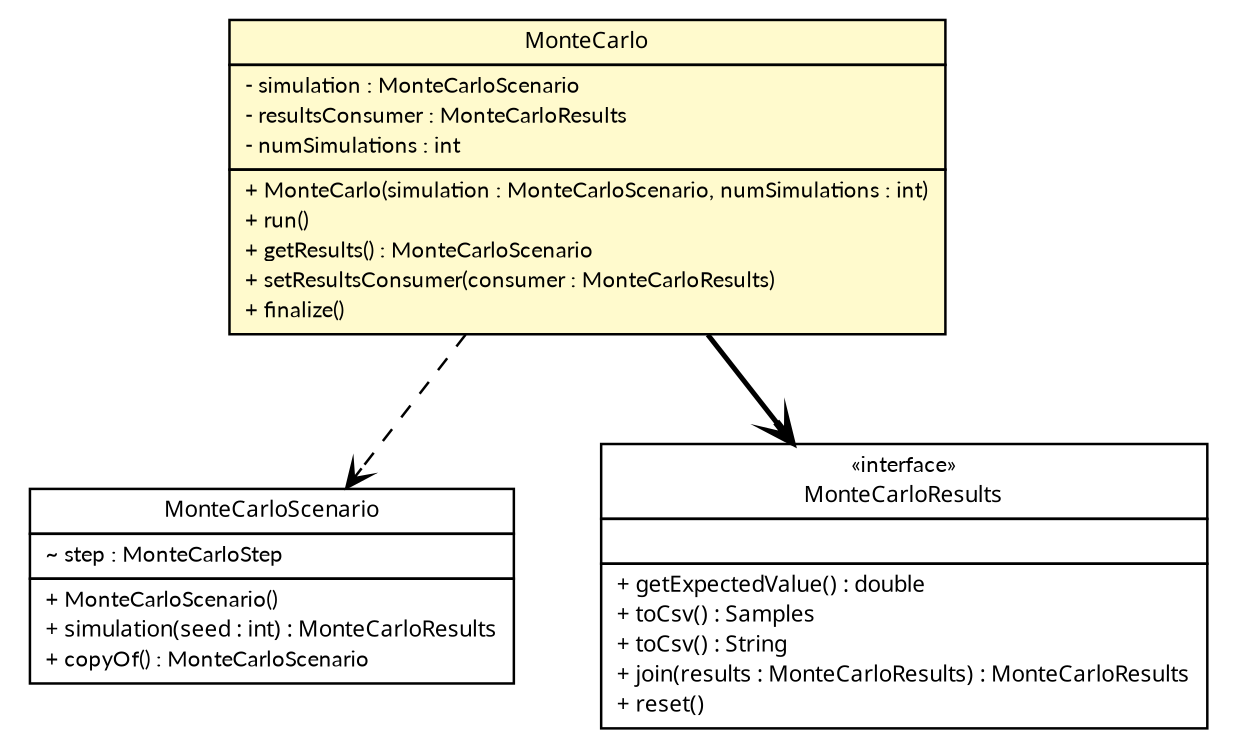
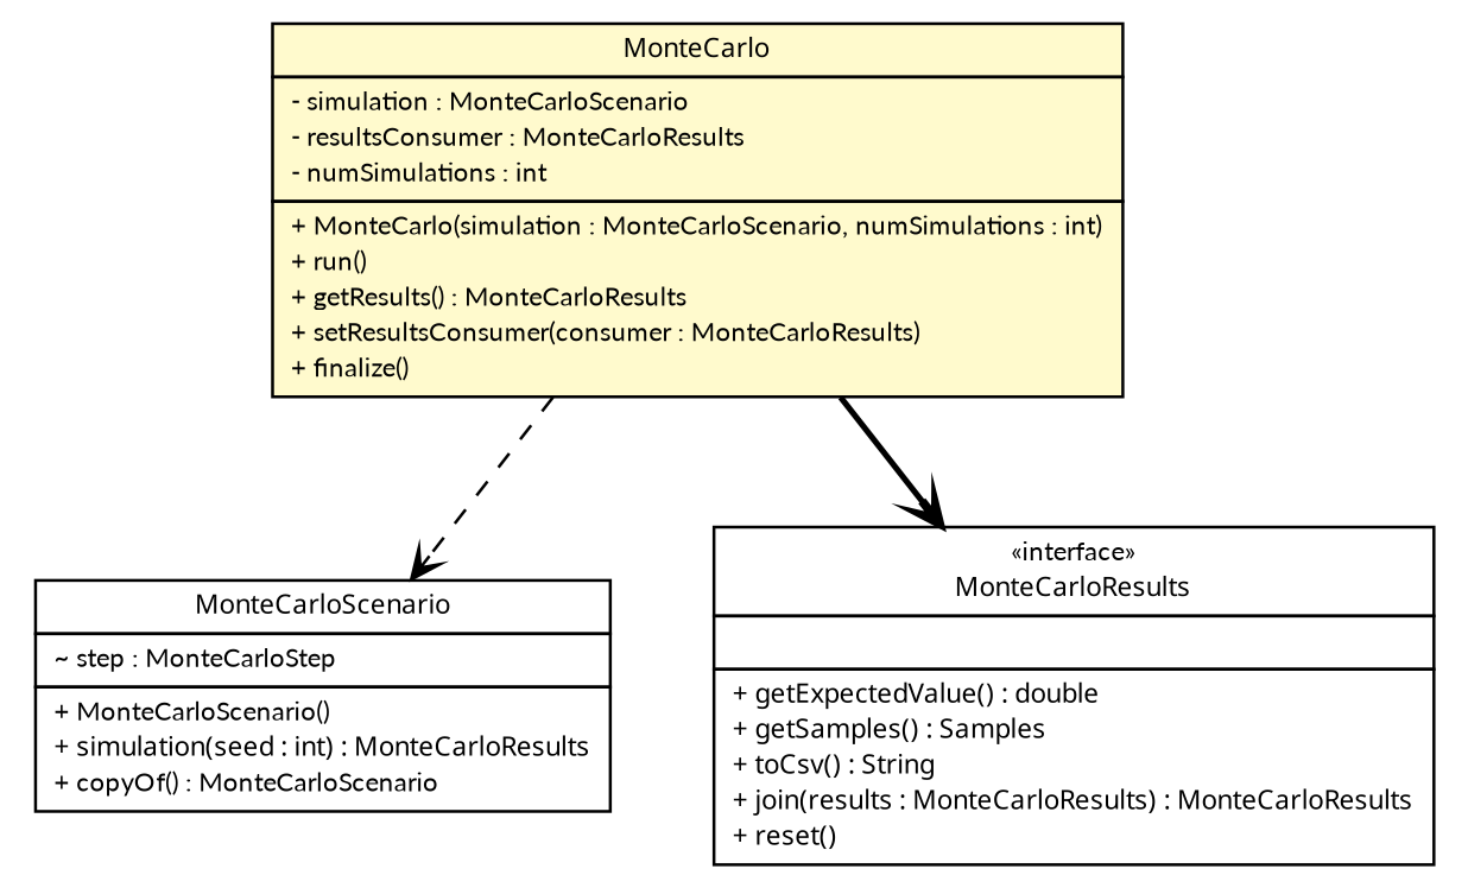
  digraph {
    fontname=Lato
    nodesep=0.25
    ranksep=0.5
    node [fontcolor=black fontname=Lato fontsize=9.0 shape=plaintext]
    edge [arrowhead=open color=black fontcolor=black fontname=Lato fontsize=10.0 headport=p labelfontname="Trebuchet MS" labelfontsize=10 tailport=p]
    n1 [label=<<table title="broadwick.montecarlo.MonteCarloScenario" border="0" cellborder="1" cellspacing="0" cellpadding="2" port="p" href="./MonteCarloScenario.html"> 		<tr><td><table border="0" cellspacing="0" cellpadding="1"> <tr><td align="center" balign="center"><font face="Trebuchet MS"> MonteCarloScenario </font></td></tr> 		</table></td></tr> 		<tr><td><table border="0" cellspacing="0" cellpadding="1"> <tr><td align="left" balign="left"> ~ step : MonteCarloStep </td></tr> 		</table></td></tr> 		<tr><td><table border="0" cellspacing="0" cellpadding="1"> <tr><td align="left" balign="left"> + MonteCarloScenario() </td></tr> <tr><td align="left" balign="left"><font face="Trebuchet MS" point-size="9.0"> + simulation(seed : int) : MonteCarloResults </font></td></tr> <tr><td align="left" balign="left"> + copyOf() : MonteCarloScenario </td></tr> 		</table></td></tr> 		</table>>]
-   n2 [label=<<table title="broadwick.montecarlo.MonteCarloResults" border="0" cellborder="1" cellspacing="0" cellpadding="2" port="p" href="./MonteCarloResults.html"> 		<tr><td><table border="0" cellspacing="0" cellpadding="1"> <tr><td align="center" balign="center"> &#171;interface&#187; </td></tr> <tr><td align="center" balign="center"><font face="Trebuchet MS"> MonteCarloResults </font></td></tr> 		</table></td></tr> 		<tr><td><table border="0" cellspacing="0" cellpadding="1"> <tr><td align="left" balign="left">  </td></tr> 		</table></td></tr> 		<tr><td><table border="0" cellspacing="0" cellpadding="1"> <tr><td align="left" balign="left"><font face="Trebuchet MS" point-size="9.0"> + getExpectedValue() : double </font></td></tr> <tr><td align="left" balign="left"><font face="Trebuchet MS" point-size="9.0"> + toCsv() : Samples </font></td></tr> <tr><td align="left" balign="left"><font face="Trebuchet MS" point-size="9.0"> + toCsv() : String </font></td></tr> <tr><td align="left" balign="left"><font face="Trebuchet MS" point-size="9.0"> + join(results : MonteCarloResults) : MonteCarloResults </font></td></tr> <tr><td align="left" balign="left"><font face="Trebuchet MS" point-size="9.0"> + reset() </font></td></tr> 		</table></td></tr> 		</table>>]
-   n3 [label=<<table title="broadwick.montecarlo.MonteCarlo" border="0" cellborder="1" cellspacing="0" cellpadding="2" port="p" bgcolor="lemonChiffon" href="./MonteCarlo.html"> 		<tr><td><table border="0" cellspacing="0" cellpadding="1"> <tr><td align="center" balign="center"><font face="Trebuchet MS"> MonteCarlo </font></td></tr> 		</table></td></tr> 		<tr><td><table border="0" cellspacing="0" cellpadding="1"> <tr><td align="left" balign="left"> - simulation : MonteCarloScenario </td></tr> <tr><td align="left" balign="left"> - resultsConsumer : MonteCarloResults </td></tr> <tr><td align="left" balign="left"> - numSimulations : int </td></tr> 		</table></td></tr> 		<tr><td><table border="0" cellspacing="0" cellpadding="1"> <tr><td align="left" balign="left"> + MonteCarlo(simulation : MonteCarloScenario, numSimulations : int) </td></tr> <tr><td align="left" balign="left"> + run() </td></tr> <tr><td align="left" balign="left"> + getResults() : MonteCarloScenario </td></tr> <tr><td align="left" balign="left"> + setResultsConsumer(consumer : MonteCarloResults) </td></tr> <tr><td align="left" balign="left"> + finalize() </td></tr> 		</table></td></tr> 		</table>>]
+   n2 [label=<<table title="broadwick.montecarlo.MonteCarloResults" border="0" cellborder="1" cellspacing="0" cellpadding="2" port="p" href="./MonteCarloResults.html"> 		<tr><td><table border="0" cellspacing="0" cellpadding="1"> <tr><td align="center" balign="center"> &#171;interface&#187; </td></tr> <tr><td align="center" balign="center"><font face="Trebuchet MS"> MonteCarloResults </font></td></tr> 		</table></td></tr> 		<tr><td><table border="0" cellspacing="0" cellpadding="1"> <tr><td align="left" balign="left">  </td></tr> 		</table></td></tr> 		<tr><td><table border="0" cellspacing="0" cellpadding="1"> <tr><td align="left" balign="left"><font face="Trebuchet MS" point-size="9.0"> + getExpectedValue() : double </font></td></tr> <tr><td align="left" balign="left"><font face="Trebuchet MS" point-size="9.0"> + getSamples() : Samples </font></td></tr> <tr><td align="left" balign="left"><font face="Trebuchet MS" point-size="9.0"> + toCsv() : String </font></td></tr> <tr><td align="left" balign="left"><font face="Trebuchet MS" point-size="9.0"> + join(results : MonteCarloResults) : MonteCarloResults </font></td></tr> <tr><td align="left" balign="left"><font face="Trebuchet MS" point-size="9.0"> + reset() </font></td></tr> 		</table></td></tr> 		</table>>]
+   n3 [label=<<table title="broadwick.montecarlo.MonteCarlo" border="0" cellborder="1" cellspacing="0" cellpadding="2" port="p" bgcolor="lemonChiffon" href="./MonteCarlo.html"> 		<tr><td><table border="0" cellspacing="0" cellpadding="1"> <tr><td align="center" balign="center"><font face="Trebuchet MS"> MonteCarlo </font></td></tr> 		</table></td></tr> 		<tr><td><table border="0" cellspacing="0" cellpadding="1"> <tr><td align="left" balign="left"> - simulation : MonteCarloScenario </td></tr> <tr><td align="left" balign="left"> - resultsConsumer : MonteCarloResults </td></tr> <tr><td align="left" balign="left"> - numSimulations : int </td></tr> 		</table></td></tr> 		<tr><td><table border="0" cellspacing="0" cellpadding="1"> <tr><td align="left" balign="left"> + MonteCarlo(simulation : MonteCarloScenario, numSimulations : int) </td></tr> <tr><td align="left" balign="left"> + run() </td></tr> <tr><td align="left" balign="left"> + getResults() : MonteCarloResults </td></tr> <tr><td align="left" balign="left"> + setResultsConsumer(consumer : MonteCarloResults) </td></tr> <tr><td align="left" balign="left"> + finalize() </td></tr> 		</table></td></tr> 		</table>>]
    n3 -> n1 [style=dashed]
    n3 -> n2 [style=bold]
  }
